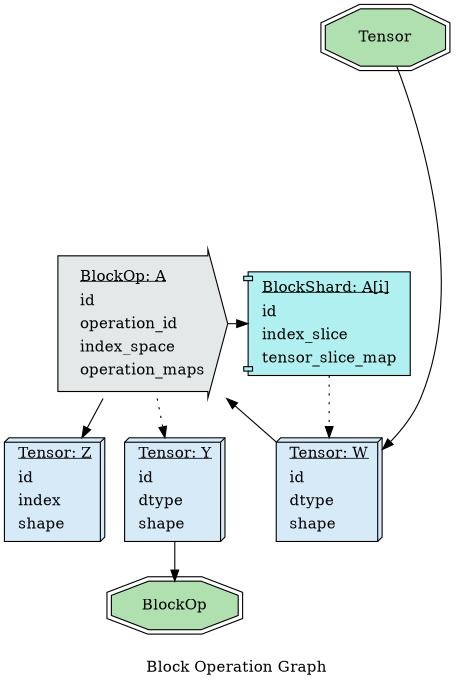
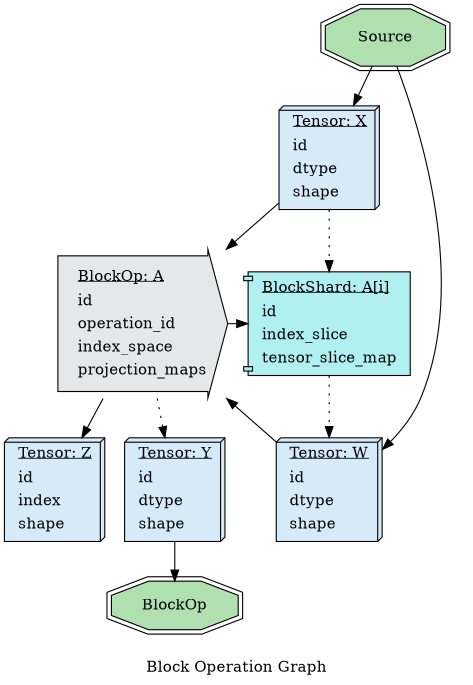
  digraph {
    label="Block Operation Graph"
    rankdir=TB
    node [fillcolor="#D6EAF8" shape=box3d style=filled]
-   n1 [fillcolor="#E5E8E8" label=<       <table border="0" align="left">         <tr><td align="left"><u>BlockOp: A</u></td></tr>         <tr><td align="left">id</td></tr>         <tr><td port="operation" align="left">operation_id</td></tr>         <tr><td align="left">index_space</td></tr>         <tr><td align="left">operation_maps</td></tr>         </table>     > margin=0.2 shape=rarrow]
+   n1 [fillcolor="#E5E8E8" label=<       <table border="0" align="left">         <tr><td align="left"><u>BlockOp: A</u></td></tr>         <tr><td align="left">id</td></tr>         <tr><td port="operation" align="left">operation_id</td></tr>         <tr><td align="left">index_space</td></tr>         <tr><td align="left">projection_maps</td></tr>         </table>     > margin=0.2 shape=rarrow]
    n2 [fillcolor="#B0F0F0" label=<       <table border="0" align="left">         <tr><td align="left"><u>BlockShard: A[i]</u></td></tr>         <tr><td align="left">id</td></tr>         <tr><td align="left">index_slice</td></tr>         <tr><td align="left">tensor_slice_map</td></tr>         </table>     > shape=component]
    n3 [label=<       <table border="0" align="left">         <tr><td align="left"><u>Tensor: Z</u></td></tr>         <tr><td align="left">id</td></tr>         <tr><td align="left">index</td></tr>         <tr><td align="left">shape</td></tr>         </table>     >]
    n4 [label=<       <table border="0" align="left">         <tr><td align="left"><u>Tensor: Y</u></td></tr>         <tr><td align="left">id</td></tr>         <tr><td align="left">dtype</td></tr>         <tr><td align="left">shape</td></tr>         </table>     >]
    n5 [label=<       <table border="0" align="left">         <tr><td align="left"><u>Tensor: W</u></td></tr>         <tr><td align="left">id</td></tr>         <tr><td align="left">dtype</td></tr>         <tr><td align="left">shape</td></tr>         </table>     >]
+   n6 [label=<       <table border="0" align="left">         <tr><td align="left"><u>Tensor: X</u></td></tr>         <tr><td align="left">id</td></tr>         <tr><td align="left">dtype</td></tr>         <tr><td align="left">shape</td></tr>         </table>     >]
    n7 [fillcolor="#B0E0B0" label=BlockOp shape=doubleoctagon]
-   Source [fillcolor="#B0E0B0" shape=doubleoctagon label=Tensor]
+   Source [fillcolor="#B0E0B0" shape=doubleoctagon]
    subgraph sub_1 {
      rank=same
      n1
      n2
    }
    n1 -> n2
    n1 -> n3
    n1 -> n4 [style=dotted]
    n2 -> n5 [style=dotted]
    n4 -> n7
    n5 -> n1
+   n6 -> n1
+   n6 -> n2 [style=dotted]
    Source -> n5
+   Source -> n6
  }
